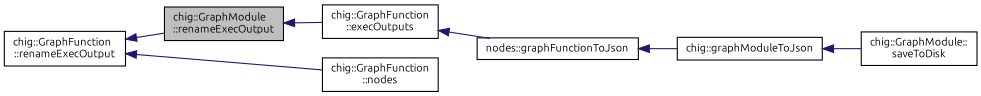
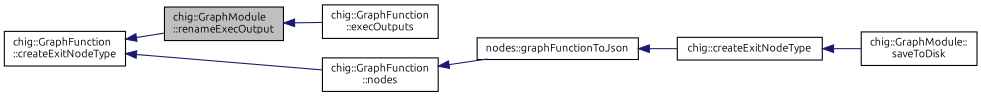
  digraph {
    fontname=Ubuntu
    rankdir=LR
    node [color=black fillcolor=white fontname=Ubuntu fontsize=10 shape=record style=filled]
    edge [color=midnightblue dir=back fontname=Ubuntu fontsize=10 labelfontname=Helvetica labelfontsize=10 style=solid]
    n1 [fillcolor=grey75 fontcolor=black height=0.2 label="chig::GraphModule\l::renameExecOutput" width=0.4]
    n2 [height=0.2 label="chig::GraphFunction\l::execOutputs" width=0.4]
    n3 [height=0.2 label="nodes::graphFunctionToJson" width=0.4]
-   n4 [height=0.2 label="chig::GraphFunction\l::renameExecOutput" width=0.4]
+   n4 [height=0.2 label="chig::GraphFunction\l::createExitNodeType" width=0.4]
    n5 [height=0.2 label="chig::GraphFunction\l::nodes" width=0.4]
-   n6 [height=0.2 label="chig::graphModuleToJson" width=0.4]
+   n6 [height=0.2 label="chig::createExitNodeType" width=0.4]
    n7 [height=0.2 label="chig::GraphModule::\lsaveToDisk" width=0.4]
    n1 -> n2
-   n2 -> n3
+   n5 -> n3
    n3 -> n6
    n4 -> n1
    n4 -> n5
    n6 -> n7
  }
